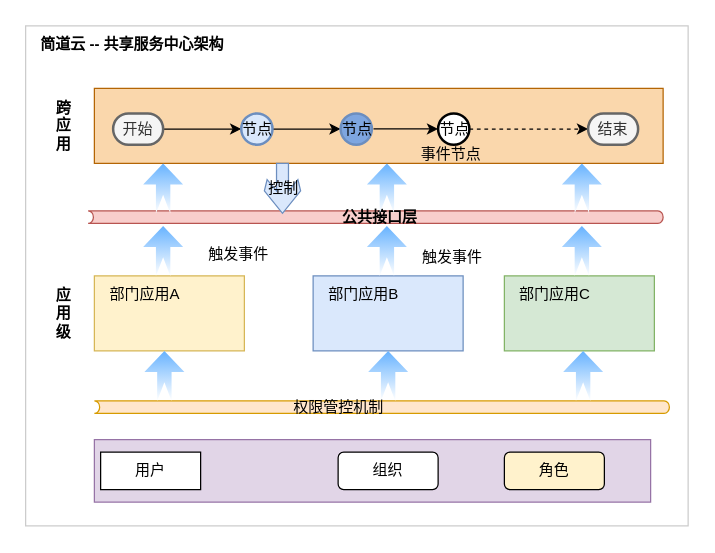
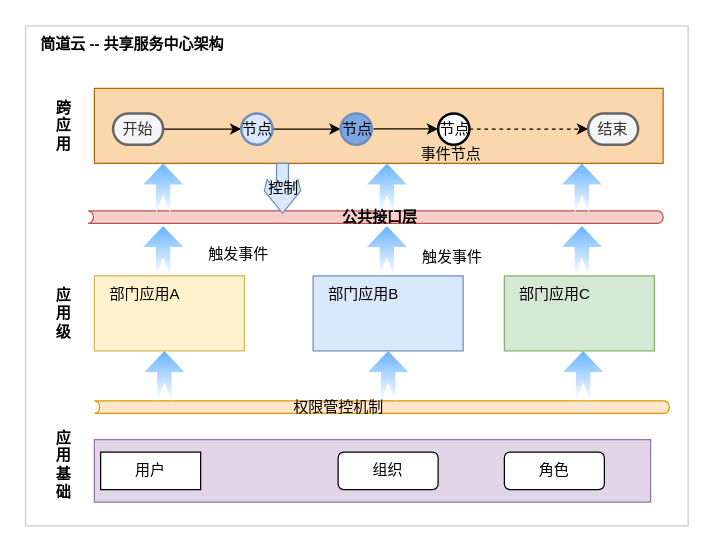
  <mxCell id="0" />
  <mxCell id="1" parent="0" />
  <mxCell id="2" value="" style="rounded=0;whiteSpace=wrap;html=1;strokeColor=#CCCCCC;" vertex="1" parent="1"><mxGeometry width="530" height="400" as="geometry" x="20" y="20" /></mxCell>
  <mxCell id="3" value="简道云 -- 共享服务中心架构" style="text;html=1;align=center;verticalAlign=middle;resizable=0;points=[];autosize=1;strokeColor=none;fillColor=none;fontStyle=1" vertex="1" parent="1"><mxGeometry width="170" height="30" as="geometry" x="20" y="20" /></mxCell>
  <mxCell id="4" value="" style="rounded=0;whiteSpace=wrap;html=1;fillColor=#fff2cc;strokeColor=#d6b656;" vertex="1" parent="1"><mxGeometry x="75" y="220" width="120" height="60" as="geometry" /></mxCell>
  <mxCell id="5" value="" style="rounded=0;whiteSpace=wrap;html=1;fillColor=#dae8fc;strokeColor=#6c8ebf;" vertex="1" parent="1"><mxGeometry x="250" y="220" width="120" height="60" as="geometry" /></mxCell>
  <mxCell id="6" value="应&lt;br&gt;用&lt;br&gt;级" style="text;html=1;align=center;verticalAlign=middle;resizable=0;points=[];autosize=1;strokeColor=none;fillColor=none;fontStyle=1" vertex="1" parent="1"><mxGeometry x="30" y="220" width="40" height="60" as="geometry" /></mxCell>
  <mxCell id="7" value="" style="rounded=0;whiteSpace=wrap;html=1;fillColor=#fad7ac;strokeColor=#b46504;" vertex="1" parent="1"><mxGeometry x="75" y="70" width="455" height="60" as="geometry" /></mxCell>
  <mxCell id="8" value="" style="rounded=0;whiteSpace=wrap;html=1;fillColor=#d5e8d4;strokeColor=#82b366;" vertex="1" parent="1"><mxGeometry x="403" y="220" width="120" height="60" as="geometry" /></mxCell>
  <mxCell id="9" value="触发事件" style="text;html=1;align=center;verticalAlign=middle;resizable=0;points=[];autosize=1;strokeColor=none;fillColor=none;" vertex="1" parent="1"><mxGeometry x="155" y="188" width="70" height="30" as="geometry" /></mxCell>
  <mxCell id="10" value="" style="shape=cylinder3;whiteSpace=wrap;html=1;boundedLbl=1;backgroundOutline=1;size=4.228;lid=0;flipH=1;direction=south;fillColor=#f8cecc;strokeColor=#b85450;" vertex="1" parent="1"><mxGeometry x="70" y="168" width="460" height="10" as="geometry" /></mxCell>
  <mxCell id="11" value="公共接口层" style="text;html=1;align=center;verticalAlign=middle;resizable=0;points=[];autosize=1;strokeColor=none;fillColor=none;fontStyle=1" vertex="1" parent="1"><mxGeometry x="262.5" y="158" width="80" height="30" as="geometry" /></mxCell>
  <mxCell id="12" value="" style="rounded=0;whiteSpace=wrap;html=1;fillColor=#e1d5e7;strokeColor=#9673a6;" vertex="1" parent="1"><mxGeometry x="75" y="351" width="445" height="50" as="geometry" /></mxCell>
  <mxCell id="13" value="" style="shape=cylinder3;whiteSpace=wrap;html=1;boundedLbl=1;backgroundOutline=1;size=4.228;lid=0;flipH=1;direction=south;fillColor=#ffe6cc;strokeColor=#d79b00;" vertex="1" parent="1"><mxGeometry x="75" y="320" width="460" height="10" as="geometry" /></mxCell>
  <mxCell id="14" value="权限管控机制" style="text;html=1;align=center;verticalAlign=middle;resizable=0;points=[];autosize=1;strokeColor=none;fillColor=none;" vertex="1" parent="1"><mxGeometry x="220" y="310" width="100" height="30" as="geometry" /></mxCell>
  <mxCell id="15" value="" style="html=1;shadow=0;dashed=0;align=center;verticalAlign=middle;shape=mxgraph.arrows2.arrow;dy=0.64;dx=16.89;notch=15;direction=south;gradientColor=#66B2FF;fillColor=default;gradientDirection=east;strokeColor=none;flipV=1;" vertex="1" parent="1"><mxGeometry x="115" y="280" width="32" height="40" as="geometry" /></mxCell>
  <mxCell id="16" value="用户" style="whiteSpace=wrap;html=1;rounded=0;" vertex="1" parent="1"><mxGeometry x="80" y="361" width="80" height="30" as="geometry" /></mxCell>
  <mxCell id="17" value="组织" style="rounded=1;whiteSpace=wrap;html=1;" vertex="1" parent="1"><mxGeometry x="270" y="361" width="80" height="30" as="geometry" /></mxCell>
- <mxCell id="18" value="角色" style="rounded=1;whiteSpace=wrap;html=1;fillColor=#fff2cc;" vertex="1" parent="1"><mxGeometry x="403" y="361" width="80" height="30" as="geometry" /></mxCell>
+ <mxCell id="18" value="角色" style="rounded=1;whiteSpace=wrap;html=1;" vertex="1" parent="1"><mxGeometry x="403" y="361" width="80" height="30" as="geometry" /></mxCell>
  <mxCell id="19" value="" style="html=1;shadow=0;dashed=0;align=center;verticalAlign=middle;shape=mxgraph.arrows2.arrow;dy=0.64;dx=16.89;notch=15;direction=south;gradientColor=#66B2FF;fillColor=default;gradientDirection=east;strokeColor=none;flipV=1;" vertex="1" parent="1"><mxGeometry x="294" y="280" width="32" height="40" as="geometry" /></mxCell>
  <mxCell id="20" value="" style="html=1;shadow=0;dashed=0;align=center;verticalAlign=middle;shape=mxgraph.arrows2.arrow;dy=0.64;dx=16.89;notch=15;direction=south;gradientColor=#66B2FF;fillColor=default;gradientDirection=east;strokeColor=none;flipV=1;" vertex="1" parent="1"><mxGeometry x="450" y="280" width="32" height="40" as="geometry" /></mxCell>
  <mxCell id="21" value="部门应用A" style="text;html=1;align=center;verticalAlign=middle;resizable=0;points=[];autosize=1;strokeColor=none;fillColor=none;" vertex="1" parent="1"><mxGeometry x="75" y="220" width="80" height="30" as="geometry" /></mxCell>
  <mxCell id="22" value="部门应用B" style="text;html=1;align=center;verticalAlign=middle;resizable=0;points=[];autosize=1;strokeColor=none;fillColor=none;" vertex="1" parent="1"><mxGeometry x="250" y="220" width="80" height="30" as="geometry" /></mxCell>
  <mxCell id="23" value="部门应用C" style="text;html=1;align=center;verticalAlign=middle;resizable=0;points=[];autosize=1;strokeColor=none;fillColor=none;" vertex="1" parent="1"><mxGeometry x="403" y="220" width="80" height="30" as="geometry" /></mxCell>
  <mxCell id="24" value="" style="html=1;shadow=0;dashed=0;align=center;verticalAlign=middle;shape=mxgraph.arrows2.arrow;dy=0.64;dx=16.89;notch=15;direction=south;gradientColor=#66B2FF;fillColor=default;gradientDirection=east;strokeColor=none;flipV=1;" vertex="1" parent="1"><mxGeometry x="114" y="180" width="32" height="40" as="geometry" /></mxCell>
  <mxCell id="25" value="" style="html=1;shadow=0;dashed=0;align=center;verticalAlign=middle;shape=mxgraph.arrows2.arrow;dy=0.64;dx=16.89;notch=15;direction=south;gradientColor=#66B2FF;fillColor=default;gradientDirection=east;strokeColor=none;flipV=1;" vertex="1" parent="1"><mxGeometry x="293" y="180" width="32" height="40" as="geometry" /></mxCell>
  <mxCell id="26" value="" style="html=1;shadow=0;dashed=0;align=center;verticalAlign=middle;shape=mxgraph.arrows2.arrow;dy=0.64;dx=16.89;notch=15;direction=south;gradientColor=#66B2FF;fillColor=default;gradientDirection=east;strokeColor=none;flipV=1;" vertex="1" parent="1"><mxGeometry x="449" y="180" width="32" height="40" as="geometry" /></mxCell>
  <mxCell id="27" value="" style="html=1;shadow=0;dashed=0;align=center;verticalAlign=middle;shape=mxgraph.arrows2.arrow;dy=0.64;dx=16.89;notch=15;direction=south;gradientColor=#66B2FF;fillColor=default;gradientDirection=east;strokeColor=none;flipV=1;" vertex="1" parent="1"><mxGeometry x="114" y="130" width="32" height="40" as="geometry" /></mxCell>
  <mxCell id="28" value="" style="html=1;shadow=0;dashed=0;align=center;verticalAlign=middle;shape=mxgraph.arrows2.arrow;dy=0.64;dx=16.89;notch=15;direction=south;gradientColor=#66B2FF;fillColor=default;gradientDirection=east;strokeColor=none;flipV=1;" vertex="1" parent="1"><mxGeometry x="293" y="130" width="32" height="40" as="geometry" /></mxCell>
  <mxCell id="29" value="" style="html=1;shadow=0;dashed=0;align=center;verticalAlign=middle;shape=mxgraph.arrows2.arrow;dy=0.64;dx=16.89;notch=15;direction=south;gradientColor=#66B2FF;fillColor=default;gradientDirection=east;strokeColor=none;flipV=1;" vertex="1" parent="1"><mxGeometry x="449" y="130" width="32" height="40" as="geometry" /></mxCell>
  <mxCell id="30" value="" style="edgeStyle=orthogonalEdgeStyle;rounded=0;orthogonalLoop=1;jettySize=auto;html=1;entryX=0;entryY=0.5;entryDx=0;entryDy=0;entryPerimeter=0;" edge="1" parent="1" source="31" target="33"><mxGeometry relative="1" as="geometry" /></mxCell>
  <mxCell id="31" value="开始" style="strokeWidth=2;html=1;shape=mxgraph.flowchart.terminator;whiteSpace=wrap;fillColor=#f5f5f5;fontColor=#333333;strokeColor=#666666;" vertex="1" parent="1"><mxGeometry x="90" y="90" width="40" height="25" as="geometry" /></mxCell>
  <mxCell id="32" value="" style="edgeStyle=orthogonalEdgeStyle;rounded=0;orthogonalLoop=1;jettySize=auto;html=1;" edge="1" parent="1" source="33" target="34"><mxGeometry relative="1" as="geometry"><mxPoint x="270" y="130" as="targetPoint" /></mxGeometry></mxCell>
  <mxCell id="33" value="" style="strokeWidth=2;html=1;shape=mxgraph.flowchart.start_2;whiteSpace=wrap;fillColor=#dae8fc;strokeColor=#6c8ebf;" vertex="1" parent="1"><mxGeometry x="192.5" y="90" width="25" height="25" as="geometry" /></mxCell>
  <mxCell id="34" value="" style="strokeWidth=2;html=1;shape=mxgraph.flowchart.start_2;whiteSpace=wrap;fillColor=#7EA6E0;strokeColor=#6c8ebf;" vertex="1" parent="1"><mxGeometry x="272" y="90" width="25" height="25" as="geometry" /></mxCell>
  <mxCell id="35" value="" style="edgeStyle=orthogonalEdgeStyle;rounded=0;orthogonalLoop=1;jettySize=auto;html=1;dashed=1;" edge="1" parent="1" source="36" target="40"><mxGeometry relative="1" as="geometry" /></mxCell>
  <mxCell id="36" value="" style="strokeWidth=2;html=1;shape=mxgraph.flowchart.start_2;whiteSpace=wrap;" vertex="1" parent="1"><mxGeometry x="350" y="90" width="25" height="25" as="geometry" /></mxCell>
  <mxCell id="37" value="节点" style="text;html=1;align=center;verticalAlign=middle;resizable=0;points=[];autosize=1;strokeColor=none;fillColor=none;" vertex="1" parent="1"><mxGeometry x="180" y="87.5" width="50" height="30" as="geometry" /></mxCell>
  <mxCell id="38" value="节点" style="text;html=1;align=center;verticalAlign=middle;resizable=0;points=[];autosize=1;strokeColor=none;fillColor=none;" vertex="1" parent="1"><mxGeometry x="259.5" y="87.5" width="50" height="30" as="geometry" /></mxCell>
  <mxCell id="39" value="" style="edgeStyle=orthogonalEdgeStyle;rounded=0;orthogonalLoop=1;jettySize=auto;html=1;entryX=0;entryY=0.5;entryDx=0;entryDy=0;entryPerimeter=0;exitX=1.053;exitY=0.496;exitDx=0;exitDy=0;exitPerimeter=0;" edge="1" parent="1" source="34" target="36"><mxGeometry relative="1" as="geometry"><mxPoint x="315" y="102.26" as="sourcePoint" /><mxPoint x="387" y="102.26" as="targetPoint" /></mxGeometry></mxCell>
  <mxCell id="40" value="结束" style="strokeWidth=2;html=1;shape=mxgraph.flowchart.terminator;whiteSpace=wrap;fillColor=#f5f5f5;fontColor=#333333;strokeColor=#666666;" vertex="1" parent="1"><mxGeometry x="470" y="90" width="40" height="25" as="geometry" /></mxCell>
  <mxCell id="41" value="事件节点" style="text;html=1;align=center;verticalAlign=middle;resizable=0;points=[];autosize=1;strokeColor=none;fillColor=none;" vertex="1" parent="1"><mxGeometry x="325" y="108" width="70" height="30" as="geometry" /></mxCell>
  <mxCell id="42" value="触发事件" style="text;html=1;align=center;verticalAlign=middle;resizable=0;points=[];autosize=1;strokeColor=none;fillColor=none;" vertex="1" parent="1"><mxGeometry x="326" y="190" width="70" height="30" as="geometry" /></mxCell>
  <mxCell id="43" value="" style="html=1;shadow=0;dashed=0;align=center;verticalAlign=middle;shape=mxgraph.arrows2.sharpArrow2;dy1=0.67;dx1=18;dx2=18;dy3=0.15;dx3=27;notch=0;flipV=1;direction=north;fillColor=#dae8fc;strokeColor=#6c8ebf;" vertex="1" parent="1"><mxGeometry x="211" y="130" width="29" height="40" as="geometry" /></mxCell>
  <mxCell id="44" value="节点" style="text;html=1;align=center;verticalAlign=middle;resizable=0;points=[];autosize=1;strokeColor=none;fillColor=none;" vertex="1" parent="1"><mxGeometry x="337.5" y="87.5" width="50" height="30" as="geometry" /></mxCell>
  <mxCell id="45" value="控制" style="text;html=1;align=center;verticalAlign=middle;resizable=0;points=[];autosize=1;strokeColor=none;fillColor=none;" vertex="1" parent="1"><mxGeometry x="200.5" y="135" width="50" height="30" as="geometry" /></mxCell>
  <mxCell id="46" value="跨&lt;br&gt;应&lt;br&gt;用" style="text;html=1;align=center;verticalAlign=middle;resizable=0;points=[];autosize=1;strokeColor=none;fillColor=none;fontStyle=1" vertex="1" parent="1"><mxGeometry x="30" y="70" width="40" height="60" as="geometry" /></mxCell>
+ <mxCell id="47" value="应&lt;br&gt;用&lt;br&gt;基&lt;br&gt;础" style="text;html=1;align=center;verticalAlign=middle;resizable=0;points=[];autosize=1;strokeColor=none;fillColor=none;fontStyle=1" vertex="1" parent="1"><mxGeometry x="30" y="336" width="40" height="70" as="geometry" /></mxCell>
